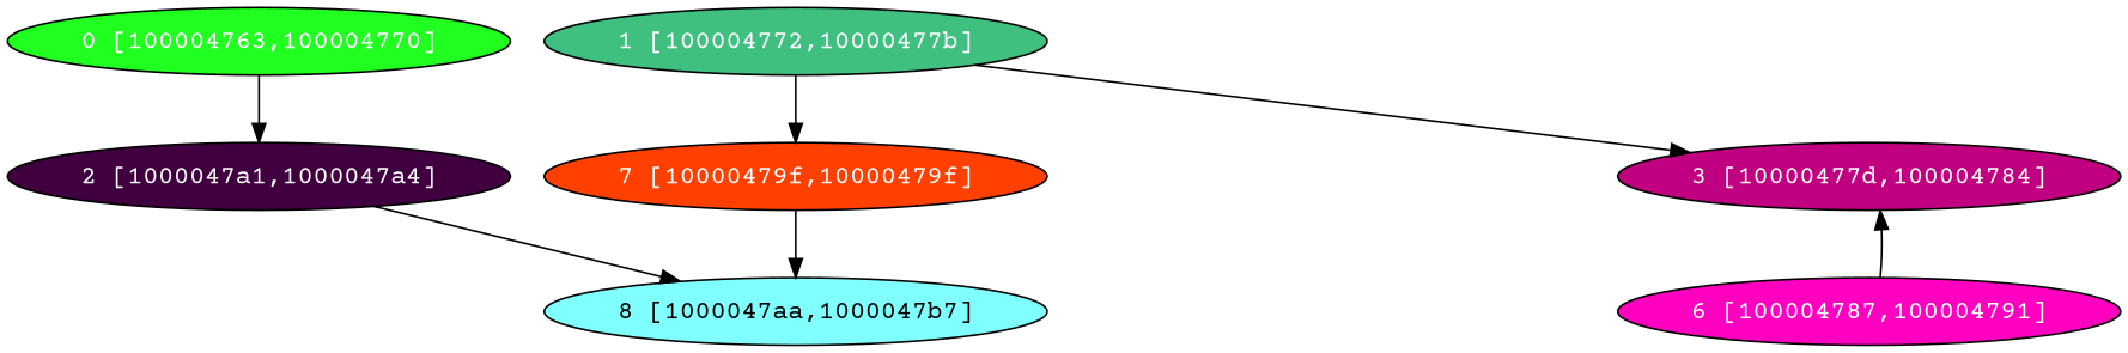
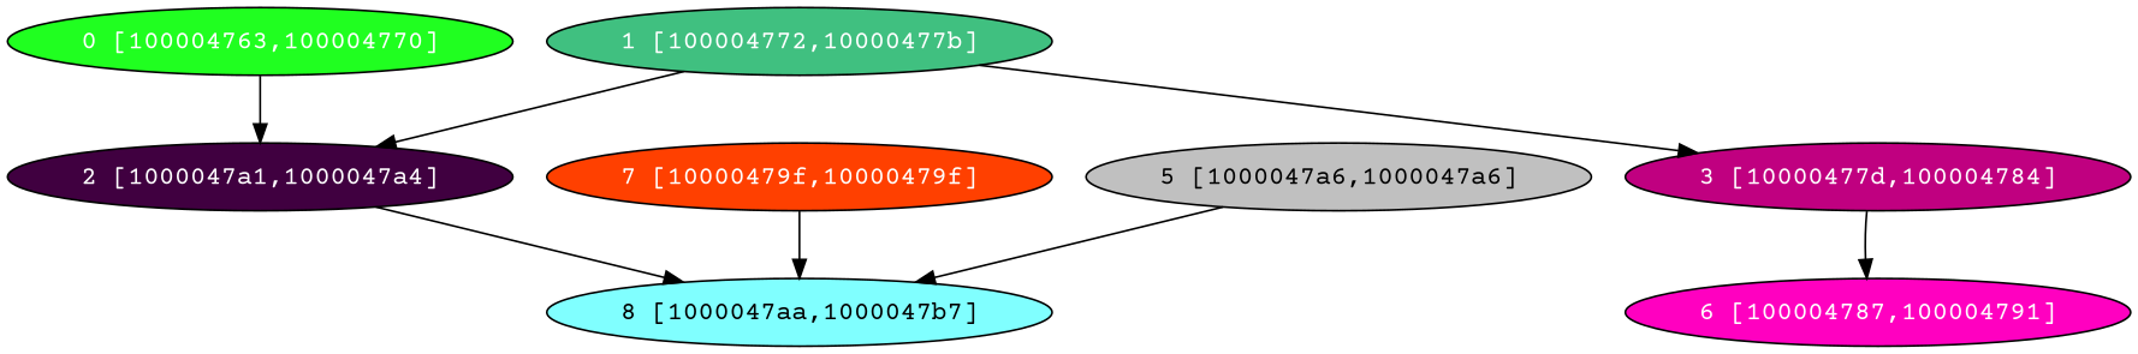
  digraph {
    fontname="Courier Prime"
    node [fontcolor="#ffffff" fontname="Courier Prime" shape=oval style=filled]
    edge [fontname="Courier Prime"]
    n1 [fillcolor="#20FF20" label="0 [100004763,100004770]"]
    n2 [fillcolor="#400040" label="2 [1000047a1,1000047a4]"]
    n3 [fillcolor="#40C080" label="1 [100004772,10000477b]"]
    n4 [fillcolor="#C00080" label="3 [10000477d,100004784]"]
    n5 [fillcolor="#80FFFF" fontcolor="#000000" label="8 [1000047aa,1000047b7]"]
    n6 [fillcolor="#FF00C0" label="6 [100004787,100004791]"]
    n7 [fillcolor="#FF4000" label="7 [10000479f,10000479f]"]
+   n8 [fillcolor="#C0C0C0" fontcolor="#000000" label="5 [1000047a6,1000047a6]"]
    n1 -> n2
    n2 -> n5
-   n3 -> n7
+   n3 -> n2
    n3 -> n4
-   n6 -> n4
+   n4 -> n6
    n7 -> n5
+   n8 -> n5
  }
